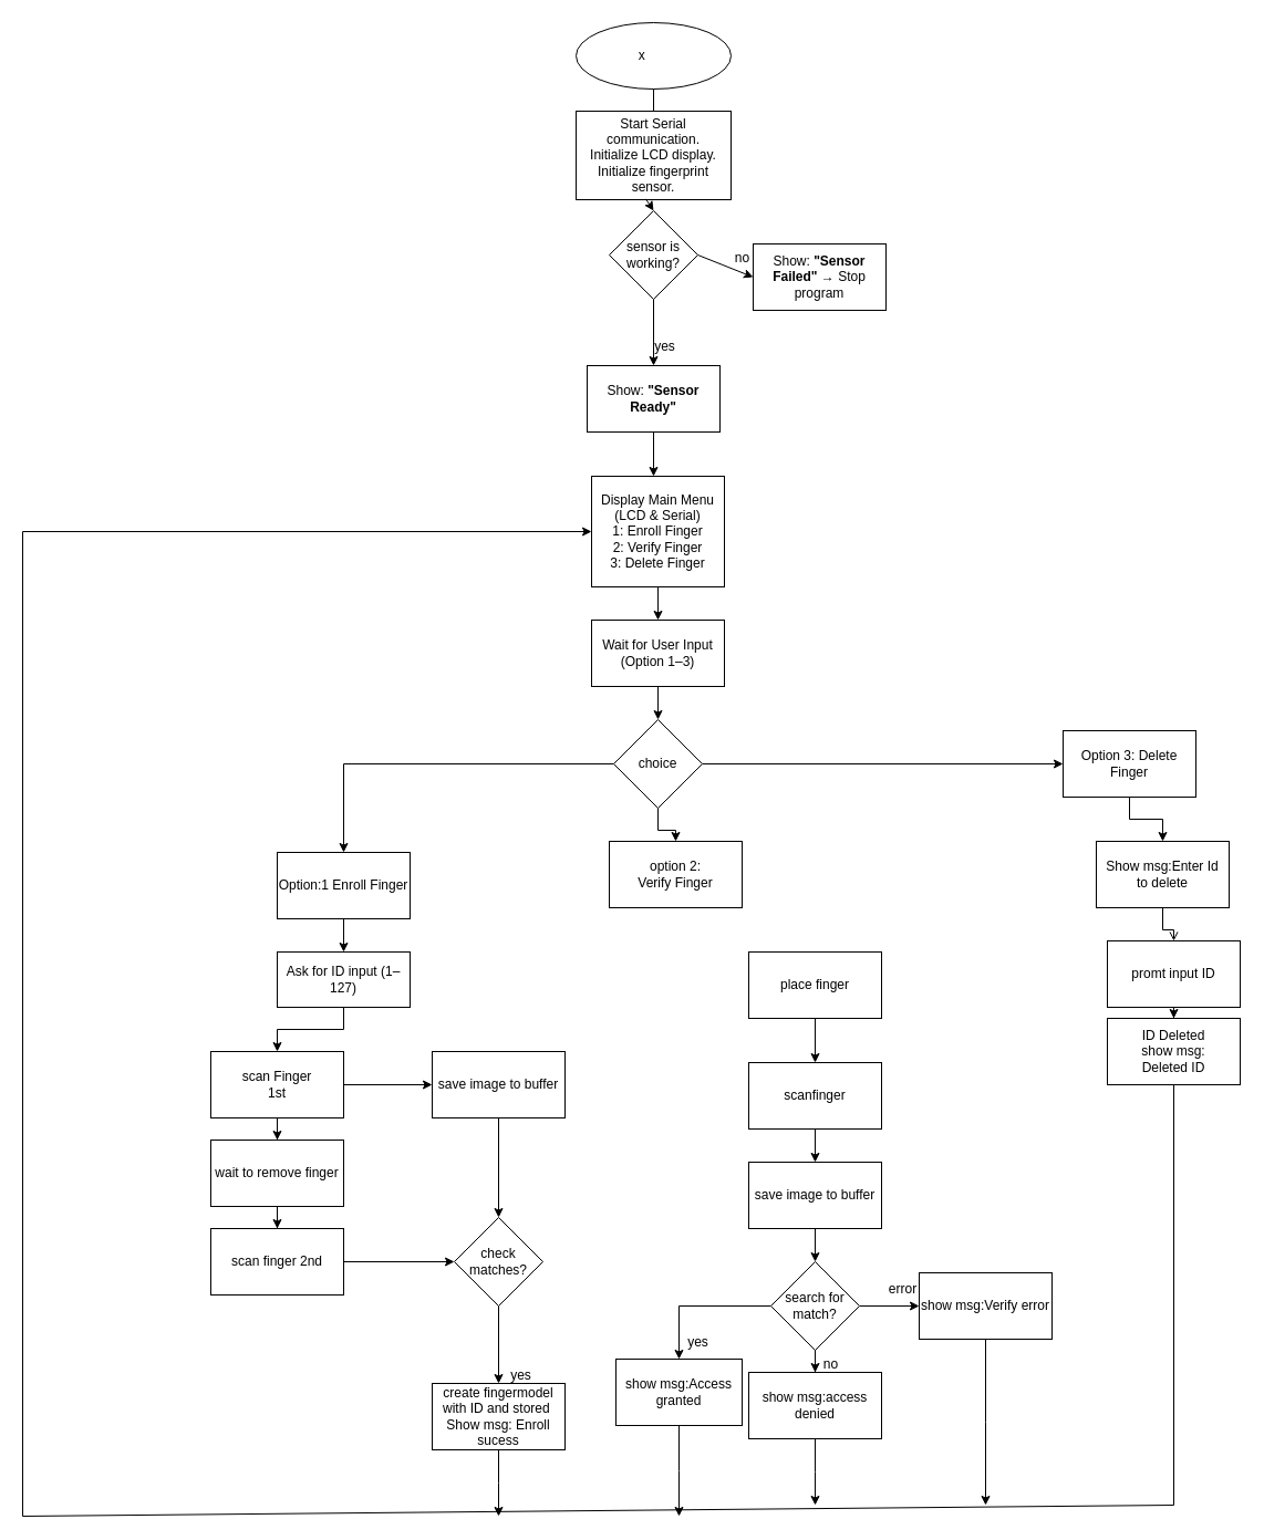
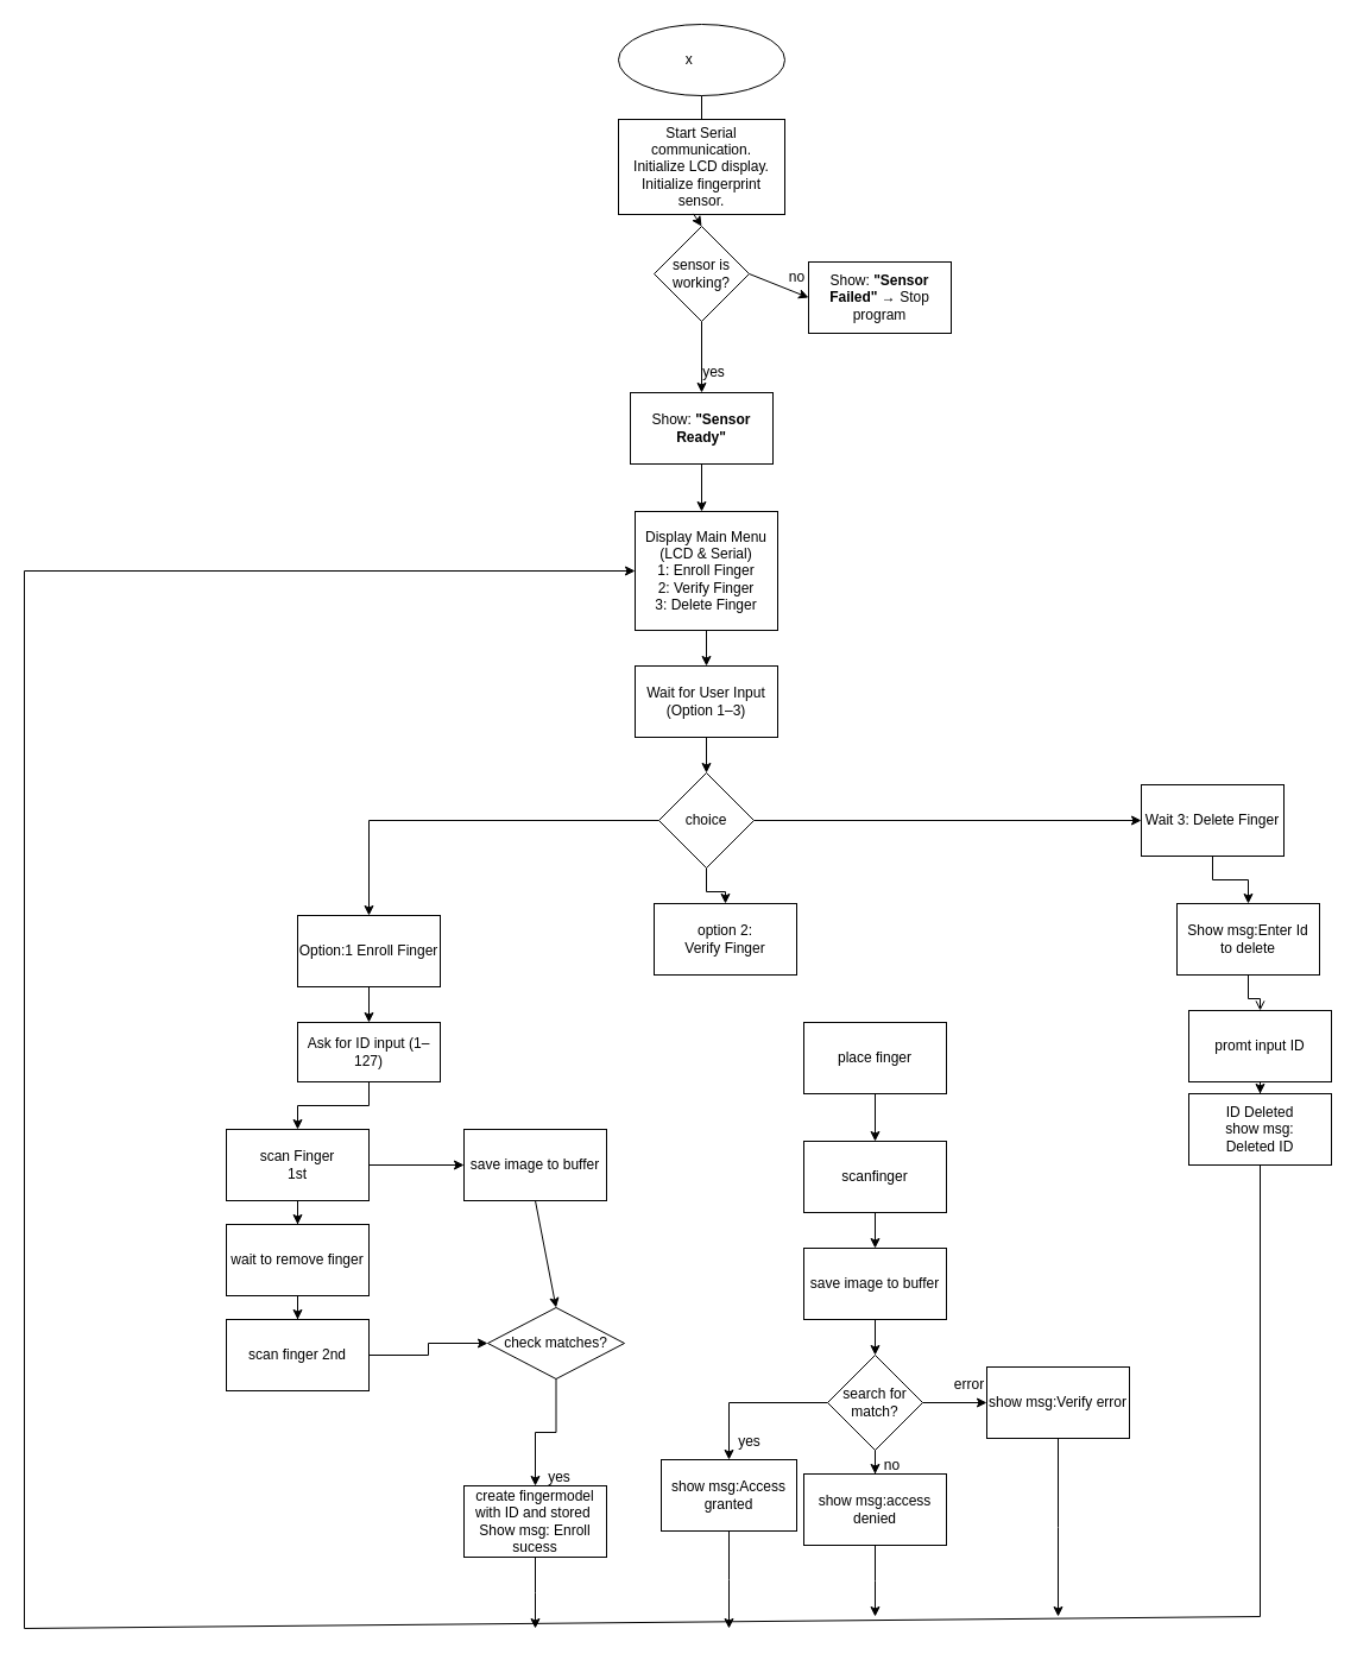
  <mxCell id="0" />
  <mxCell id="1" parent="0" />
  <mxCell id="2" value="x&lt;span style=&quot;white-space: pre;&quot;&gt;&#09;&lt;/span&gt;" style="ellipse;whiteSpace=wrap;html=1;" vertex="1" parent="1"><mxGeometry x="520" y="20" width="140" height="60" as="geometry" /></mxCell>
  <mxCell id="3" value="" style="endArrow=classic;html=1;rounded=0;exitX=0.5;exitY=1;exitDx=0;exitDy=0;" edge="1" parent="1" source="2"><mxGeometry width="50" height="50" relative="1" as="geometry"><mxPoint x="592" y="90" as="sourcePoint" /><mxPoint x="590" y="130" as="targetPoint" /></mxGeometry></mxCell>
  <mxCell id="4" value="Start Serial communication.&lt;br&gt;Initialize LCD display.&lt;div&gt;Initialize fingerprint sensor.&lt;/div&gt;" style="rounded=0;whiteSpace=wrap;html=1;" vertex="1" parent="1"><mxGeometry x="520" y="100" width="140" height="80" as="geometry" /></mxCell>
  <mxCell id="5" value="" style="endArrow=classic;html=1;rounded=0;exitX=0.45;exitY=0.992;exitDx=0;exitDy=0;exitPerimeter=0;entryX=0.5;entryY=0;entryDx=0;entryDy=0;" edge="1" parent="1" source="4" target="6"><mxGeometry width="50" height="50" relative="1" as="geometry"><mxPoint x="580" y="250" as="sourcePoint" /><mxPoint x="583" y="220" as="targetPoint" /></mxGeometry></mxCell>
  <mxCell id="6" value="sensor is working?" style="rhombus;whiteSpace=wrap;html=1;" vertex="1" parent="1"><mxGeometry x="550" y="190" width="80" height="80" as="geometry" /></mxCell>
  <mxCell id="7" value="" style="endArrow=classic;html=1;rounded=0;exitX=1;exitY=0.5;exitDx=0;exitDy=0;" edge="1" parent="1" source="6"><mxGeometry width="50" height="50" relative="1" as="geometry"><mxPoint x="650" y="250" as="sourcePoint" /><mxPoint x="680" y="250" as="targetPoint" /></mxGeometry></mxCell>
  <mxCell id="8" value="Show: &lt;strong data-end=&quot;407&quot; data-start=&quot;388&quot;&gt;&quot;Sensor Failed&quot;&lt;/strong&gt; → Stop program" style="rounded=0;whiteSpace=wrap;html=1;" vertex="1" parent="1"><mxGeometry x="680" y="220" width="120" height="60" as="geometry" /></mxCell>
  <mxCell id="9" value="no" style="text;html=1;align=center;verticalAlign=middle;resizable=0;points=[];autosize=1;strokeColor=none;fillColor=none;" vertex="1" parent="1"><mxGeometry x="650" y="218" width="40" height="30" as="geometry" /></mxCell>
  <mxCell id="10" value="" style="endArrow=classic;html=1;rounded=0;exitX=0.5;exitY=1;exitDx=0;exitDy=0;" edge="1" parent="1" source="6"><mxGeometry width="50" height="50" relative="1" as="geometry"><mxPoint x="560" y="350" as="sourcePoint" /><mxPoint x="590" y="330" as="targetPoint" /></mxGeometry></mxCell>
  <mxCell id="11" value="Show: &lt;strong data-end=&quot;354&quot; data-start=&quot;336&quot;&gt;&quot;Sensor Ready&quot;&lt;/strong&gt;" style="rounded=0;whiteSpace=wrap;html=1;" vertex="1" parent="1"><mxGeometry x="530" y="330" width="120" height="60" as="geometry" /></mxCell>
  <mxCell id="12" value="yes" style="text;html=1;align=center;verticalAlign=middle;resizable=0;points=[];autosize=1;strokeColor=none;fillColor=none;" vertex="1" parent="1"><mxGeometry x="580" y="298" width="40" height="30" as="geometry" /></mxCell>
  <mxCell id="13" value="" style="endArrow=classic;html=1;rounded=0;exitX=0.5;exitY=1;exitDx=0;exitDy=0;" edge="1" parent="1" source="11"><mxGeometry width="50" height="50" relative="1" as="geometry"><mxPoint x="570" y="470" as="sourcePoint" /><mxPoint x="590" y="430" as="targetPoint" /></mxGeometry></mxCell>
  <mxCell id="14" value="Display Main Menu (LCD &amp;amp; Serial)&lt;br&gt;&lt;div&gt;1: Enroll Finger&lt;/div&gt;&lt;div&gt;2: Verify Finger&lt;/div&gt;&lt;div&gt;3: Delete Finger&lt;/div&gt;" style="rounded=0;whiteSpace=wrap;html=1;" vertex="1" parent="1"><mxGeometry x="534" y="430" width="120" height="100" as="geometry" /></mxCell>
  <mxCell id="15" value="Wait for User Input (Option 1–3)" style="whiteSpace=wrap;html=1;" vertex="1" parent="1"><mxGeometry x="534" y="560" width="120" height="60" as="geometry" /></mxCell>
  <mxCell id="16" value="" style="endArrow=classic;html=1;rounded=0;exitX=0.5;exitY=1;exitDx=0;exitDy=0;entryX=0.5;entryY=0;entryDx=0;entryDy=0;" edge="1" parent="1" source="14" target="15"><mxGeometry width="50" height="50" relative="1" as="geometry"><mxPoint x="470" y="610" as="sourcePoint" /><mxPoint x="520" y="560" as="targetPoint" /></mxGeometry></mxCell>
  <mxCell id="17" value="" style="edgeStyle=orthogonalEdgeStyle;rounded=0;orthogonalLoop=1;jettySize=auto;html=1;" edge="1" parent="1" source="20" target="23"><mxGeometry relative="1" as="geometry" /></mxCell>
  <mxCell id="18" value="" style="edgeStyle=orthogonalEdgeStyle;rounded=0;orthogonalLoop=1;jettySize=auto;html=1;" edge="1" parent="1" source="20" target="41"><mxGeometry relative="1" as="geometry" /></mxCell>
  <mxCell id="19" value="" style="edgeStyle=orthogonalEdgeStyle;rounded=0;orthogonalLoop=1;jettySize=auto;html=1;" edge="1" parent="1" source="20" target="62"><mxGeometry relative="1" as="geometry" /></mxCell>
  <mxCell id="20" value="choice" style="rhombus;whiteSpace=wrap;html=1;" vertex="1" parent="1"><mxGeometry x="554" y="650" width="80" height="80" as="geometry" /></mxCell>
  <mxCell id="21" value="" style="endArrow=classic;html=1;rounded=0;exitX=0.5;exitY=1;exitDx=0;exitDy=0;entryX=0.5;entryY=0;entryDx=0;entryDy=0;" edge="1" parent="1" source="15" target="20"><mxGeometry width="50" height="50" relative="1" as="geometry"><mxPoint x="580" y="650" as="sourcePoint" /><mxPoint x="630" y="600" as="targetPoint" /></mxGeometry></mxCell>
  <mxCell id="22" value="" style="edgeStyle=orthogonalEdgeStyle;rounded=0;orthogonalLoop=1;jettySize=auto;html=1;" edge="1" parent="1" source="23" target="25"><mxGeometry relative="1" as="geometry" /></mxCell>
  <mxCell id="23" value="Option:1&amp;nbsp;Enroll Finger" style="whiteSpace=wrap;html=1;" vertex="1" parent="1"><mxGeometry x="250" y="770" width="120" height="60" as="geometry" /></mxCell>
  <mxCell id="24" value="" style="edgeStyle=orthogonalEdgeStyle;rounded=0;orthogonalLoop=1;jettySize=auto;html=1;" edge="1" parent="1" source="25" target="29"><mxGeometry relative="1" as="geometry" /></mxCell>
  <mxCell id="25" value="Ask for ID input (1–127)" style="whiteSpace=wrap;html=1;" vertex="1" parent="1"><mxGeometry x="250" y="860" width="120" height="50" as="geometry" /></mxCell>
  <mxCell id="26" style="edgeStyle=orthogonalEdgeStyle;rounded=0;orthogonalLoop=1;jettySize=auto;html=1;exitX=0.5;exitY=1;exitDx=0;exitDy=0;" edge="1" parent="1" source="25" target="25"><mxGeometry relative="1" as="geometry" /></mxCell>
  <mxCell id="27" value="" style="edgeStyle=orthogonalEdgeStyle;rounded=0;orthogonalLoop=1;jettySize=auto;html=1;" edge="1" parent="1" source="29" target="30"><mxGeometry relative="1" as="geometry" /></mxCell>
  <mxCell id="28" value="" style="edgeStyle=orthogonalEdgeStyle;rounded=0;orthogonalLoop=1;jettySize=auto;html=1;" edge="1" parent="1" source="29" target="32"><mxGeometry relative="1" as="geometry" /></mxCell>
  <mxCell id="29" value="scan Finger&lt;br&gt;1st" style="whiteSpace=wrap;html=1;" vertex="1" parent="1"><mxGeometry x="190" y="950" width="120" height="60" as="geometry" /></mxCell>
  <mxCell id="30" value="save image to buffer" style="whiteSpace=wrap;html=1;" vertex="1" parent="1"><mxGeometry x="390" y="950" width="120" height="60" as="geometry" /></mxCell>
  <mxCell id="31" value="" style="edgeStyle=orthogonalEdgeStyle;rounded=0;orthogonalLoop=1;jettySize=auto;html=1;" edge="1" parent="1" source="32" target="34"><mxGeometry relative="1" as="geometry" /></mxCell>
  <mxCell id="32" value="wait to remove finger" style="whiteSpace=wrap;html=1;" vertex="1" parent="1"><mxGeometry x="190" y="1030" width="120" height="60" as="geometry" /></mxCell>
  <mxCell id="33" value="" style="edgeStyle=orthogonalEdgeStyle;rounded=0;orthogonalLoop=1;jettySize=auto;html=1;" edge="1" parent="1" source="34" target="36"><mxGeometry relative="1" as="geometry" /></mxCell>
  <mxCell id="34" value="scan finger 2nd" style="whiteSpace=wrap;html=1;" vertex="1" parent="1"><mxGeometry x="190" y="1110" width="120" height="60" as="geometry" /></mxCell>
  <mxCell id="35" value="" style="edgeStyle=orthogonalEdgeStyle;rounded=0;orthogonalLoop=1;jettySize=auto;html=1;" edge="1" parent="1" source="36" target="39"><mxGeometry relative="1" as="geometry" /></mxCell>
- <mxCell id="36" value="check matches?" style="rhombus;whiteSpace=wrap;html=1;" vertex="1" parent="1"><mxGeometry x="410" y="1100" width="80" height="80" as="geometry" /></mxCell>
+ <mxCell id="36" value="check matches?" style="rhombus;whiteSpace=wrap;html=1;" vertex="1" parent="1"><mxGeometry x="410" y="1100" width="115" height="60" as="geometry" /></mxCell>
  <mxCell id="37" value="" style="endArrow=classic;html=1;rounded=0;exitX=0.5;exitY=1;exitDx=0;exitDy=0;entryX=0.5;entryY=0;entryDx=0;entryDy=0;" edge="1" parent="1" source="30" target="36"><mxGeometry width="50" height="50" relative="1" as="geometry"><mxPoint x="440" y="1090" as="sourcePoint" /><mxPoint x="490" y="1040" as="targetPoint" /></mxGeometry></mxCell>
  <mxCell id="38" style="edgeStyle=orthogonalEdgeStyle;rounded=0;orthogonalLoop=1;jettySize=auto;html=1;exitX=0.5;exitY=1;exitDx=0;exitDy=0;" edge="1" parent="1" source="39"><mxGeometry relative="1" as="geometry"><mxPoint x="450" y="1370" as="targetPoint" /></mxGeometry></mxCell>
  <mxCell id="39" value="create fingermodel with ID and stored&amp;nbsp;&lt;br&gt;Show msg: Enroll sucess" style="whiteSpace=wrap;html=1;" vertex="1" parent="1"><mxGeometry x="390" y="1250" width="120" height="60" as="geometry" /></mxCell>
  <mxCell id="40" value="yes" style="text;html=1;align=center;verticalAlign=middle;resizable=0;points=[];autosize=1;strokeColor=none;fillColor=none;" vertex="1" parent="1"><mxGeometry x="450" y="1228" width="40" height="30" as="geometry" /></mxCell>
  <mxCell id="41" value="option 2:&lt;br&gt;Verify Finger" style="whiteSpace=wrap;html=1;" vertex="1" parent="1"><mxGeometry x="550" y="760" width="120" height="60" as="geometry" /></mxCell>
  <mxCell id="42" value="" style="edgeStyle=orthogonalEdgeStyle;rounded=0;orthogonalLoop=1;jettySize=auto;html=1;" edge="1" parent="1" source="43" target="45"><mxGeometry relative="1" as="geometry" /></mxCell>
  <mxCell id="43" value="place finger" style="whiteSpace=wrap;html=1;" vertex="1" parent="1"><mxGeometry x="676" y="860" width="120" height="60" as="geometry" /></mxCell>
  <mxCell id="44" value="" style="edgeStyle=orthogonalEdgeStyle;rounded=0;orthogonalLoop=1;jettySize=auto;html=1;" edge="1" parent="1" source="45" target="47"><mxGeometry relative="1" as="geometry" /></mxCell>
  <mxCell id="45" value="scanfinger" style="whiteSpace=wrap;html=1;" vertex="1" parent="1"><mxGeometry x="676" y="960" width="120" height="60" as="geometry" /></mxCell>
  <mxCell id="46" value="" style="edgeStyle=orthogonalEdgeStyle;rounded=0;orthogonalLoop=1;jettySize=auto;html=1;" edge="1" parent="1" source="47" target="51"><mxGeometry relative="1" as="geometry" /></mxCell>
  <mxCell id="47" value="save image to buffer" style="whiteSpace=wrap;html=1;" vertex="1" parent="1"><mxGeometry x="676" y="1050" width="120" height="60" as="geometry" /></mxCell>
  <mxCell id="48" value="" style="edgeStyle=orthogonalEdgeStyle;rounded=0;orthogonalLoop=1;jettySize=auto;html=1;" edge="1" parent="1" source="51" target="53"><mxGeometry relative="1" as="geometry" /></mxCell>
  <mxCell id="49" value="" style="edgeStyle=orthogonalEdgeStyle;rounded=0;orthogonalLoop=1;jettySize=auto;html=1;" edge="1" parent="1" source="51" target="55"><mxGeometry relative="1" as="geometry" /></mxCell>
  <mxCell id="50" value="" style="edgeStyle=orthogonalEdgeStyle;rounded=0;orthogonalLoop=1;jettySize=auto;html=1;" edge="1" parent="1" source="51" target="59"><mxGeometry relative="1" as="geometry" /></mxCell>
  <mxCell id="51" value="search for match?" style="rhombus;whiteSpace=wrap;html=1;" vertex="1" parent="1"><mxGeometry x="696" y="1140" width="80" height="80" as="geometry" /></mxCell>
  <mxCell id="52" style="edgeStyle=orthogonalEdgeStyle;rounded=0;orthogonalLoop=1;jettySize=auto;html=1;exitX=0.5;exitY=1;exitDx=0;exitDy=0;" edge="1" parent="1" source="53"><mxGeometry relative="1" as="geometry"><mxPoint x="613" y="1370" as="targetPoint" /></mxGeometry></mxCell>
  <mxCell id="53" value="show msg:Access granted" style="whiteSpace=wrap;html=1;" vertex="1" parent="1"><mxGeometry x="556" y="1228" width="114" height="60" as="geometry" /></mxCell>
  <mxCell id="54" style="edgeStyle=orthogonalEdgeStyle;rounded=0;orthogonalLoop=1;jettySize=auto;html=1;exitX=0.5;exitY=1;exitDx=0;exitDy=0;" edge="1" parent="1" source="55"><mxGeometry relative="1" as="geometry"><mxPoint x="736" y="1360" as="targetPoint" /></mxGeometry></mxCell>
  <mxCell id="55" value="show msg:access denied" style="whiteSpace=wrap;html=1;" vertex="1" parent="1"><mxGeometry x="676" y="1240" width="120" height="60" as="geometry" /></mxCell>
  <mxCell id="56" value="yes" style="text;html=1;align=center;verticalAlign=middle;resizable=0;points=[];autosize=1;strokeColor=none;fillColor=none;" vertex="1" parent="1"><mxGeometry x="610" y="1198" width="40" height="30" as="geometry" /></mxCell>
  <mxCell id="57" value="no" style="text;html=1;align=center;verticalAlign=middle;resizable=0;points=[];autosize=1;strokeColor=none;fillColor=none;" vertex="1" parent="1"><mxGeometry x="730" y="1218" width="40" height="30" as="geometry" /></mxCell>
  <mxCell id="58" style="edgeStyle=orthogonalEdgeStyle;rounded=0;orthogonalLoop=1;jettySize=auto;html=1;exitX=0.5;exitY=1;exitDx=0;exitDy=0;" edge="1" parent="1" source="59"><mxGeometry relative="1" as="geometry"><mxPoint x="890" y="1360" as="targetPoint" /></mxGeometry></mxCell>
  <mxCell id="59" value="show msg:Verify error" style="whiteSpace=wrap;html=1;" vertex="1" parent="1"><mxGeometry x="830" y="1150" width="120" height="60" as="geometry" /></mxCell>
  <mxCell id="60" value="error" style="text;html=1;align=center;verticalAlign=middle;resizable=0;points=[];autosize=1;strokeColor=none;fillColor=none;" vertex="1" parent="1"><mxGeometry x="790" y="1150" width="50" height="30" as="geometry" /></mxCell>
  <mxCell id="61" value="" style="edgeStyle=orthogonalEdgeStyle;rounded=0;orthogonalLoop=1;jettySize=auto;html=1;" edge="1" parent="1" source="62" target="64"><mxGeometry relative="1" as="geometry" /></mxCell>
- <mxCell id="62" value="Option 3: Delete Finger" style="whiteSpace=wrap;html=1;" vertex="1" parent="1"><mxGeometry x="960" y="660" width="120" height="60" as="geometry" /></mxCell>
+ <mxCell id="62" value="Wait 3: Delete Finger" style="whiteSpace=wrap;html=1;" vertex="1" parent="1"><mxGeometry x="960" y="660" width="120" height="60" as="geometry" /></mxCell>
  <mxCell id="63" value="" style="edgeStyle=orthogonalEdgeStyle;rounded=0;orthogonalLoop=1;jettySize=auto;html=1;endArrow=open;" edge="1" parent="1" source="64" target="66"><mxGeometry relative="1" as="geometry" /></mxCell>
  <mxCell id="64" value="Show msg:Enter Id&lt;div&gt;to delete&lt;/div&gt;" style="whiteSpace=wrap;html=1;" vertex="1" parent="1"><mxGeometry x="990" y="760" width="120" height="60" as="geometry" /></mxCell>
  <mxCell id="65" value="" style="edgeStyle=orthogonalEdgeStyle;rounded=0;orthogonalLoop=1;jettySize=auto;html=1;" edge="1" parent="1" source="66" target="67"><mxGeometry relative="1" as="geometry" /></mxCell>
  <mxCell id="66" value="promt input ID" style="whiteSpace=wrap;html=1;" vertex="1" parent="1"><mxGeometry x="1000" y="850" width="120" height="60" as="geometry" /></mxCell>
  <mxCell id="67" value="ID Deleted&lt;br&gt;show msg:&lt;br&gt;Deleted ID" style="whiteSpace=wrap;html=1;" vertex="1" parent="1"><mxGeometry x="1000" y="920" width="120" height="60" as="geometry" /></mxCell>
  <mxCell id="68" value="" style="endArrow=classic;html=1;rounded=0;exitX=0.5;exitY=1;exitDx=0;exitDy=0;entryX=0;entryY=0.5;entryDx=0;entryDy=0;" edge="1" parent="1" source="67" target="14"><mxGeometry width="50" height="50" relative="1" as="geometry"><mxPoint x="1050" y="1060" as="sourcePoint" /><mxPoint x="20" y="810" as="targetPoint" /><Array as="points"><mxPoint x="1060" y="1360" /><mxPoint x="20" y="1370" /><mxPoint x="20" y="480" /></Array></mxGeometry></mxCell>
